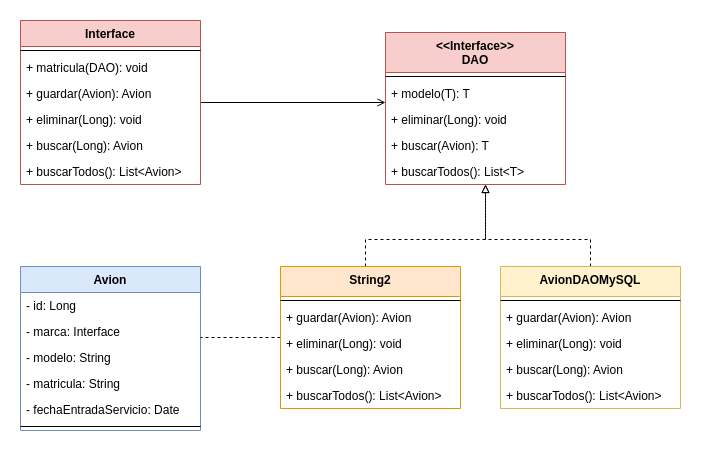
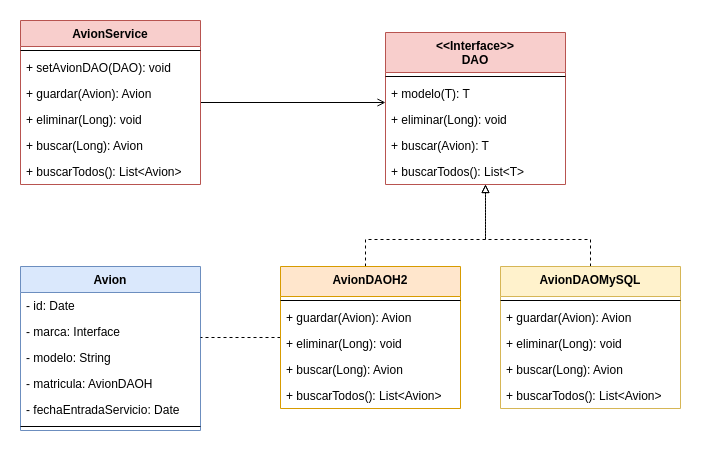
  <mxCell id="0" />
  <mxCell id="1" parent="0" />
  <mxCell id="2" value="Avion" style="swimlane;fontStyle=1;align=center;verticalAlign=top;childLayout=stackLayout;horizontal=1;startSize=26;horizontalStack=0;resizeParent=1;resizeParentMax=0;resizeLast=0;collapsible=1;marginBottom=0;fillColor=#dae8fc;strokeColor=#6c8ebf;" vertex="1" parent="1"><mxGeometry x="20" y="266" width="180" height="164" as="geometry" /></mxCell>
- <mxCell id="3" value="- id: Long" style="text;strokeColor=none;fillColor=none;align=left;verticalAlign=top;spacingLeft=4;spacingRight=4;overflow=hidden;rotatable=0;points=[[0,0.5],[1,0.5]];portConstraint=eastwest;" vertex="1" parent="2"><mxGeometry y="26" width="180" height="26" as="geometry" /></mxCell>
+ <mxCell id="3" value="- id: Date" style="text;strokeColor=none;fillColor=none;align=left;verticalAlign=top;spacingLeft=4;spacingRight=4;overflow=hidden;rotatable=0;points=[[0,0.5],[1,0.5]];portConstraint=eastwest;" vertex="1" parent="2"><mxGeometry y="26" width="180" height="26" as="geometry" /></mxCell>
  <mxCell id="4" value="- marca: Interface" style="text;strokeColor=none;fillColor=none;align=left;verticalAlign=top;spacingLeft=4;spacingRight=4;overflow=hidden;rotatable=0;points=[[0,0.5],[1,0.5]];portConstraint=eastwest;" vertex="1" parent="2"><mxGeometry y="52" width="180" height="26" as="geometry" /></mxCell>
  <mxCell id="5" value="- modelo: String" style="text;strokeColor=none;fillColor=none;align=left;verticalAlign=top;spacingLeft=4;spacingRight=4;overflow=hidden;rotatable=0;points=[[0,0.5],[1,0.5]];portConstraint=eastwest;" vertex="1" parent="2"><mxGeometry y="78" width="180" height="26" as="geometry" /></mxCell>
- <mxCell id="6" value="- matricula: String" style="text;strokeColor=none;fillColor=none;align=left;verticalAlign=top;spacingLeft=4;spacingRight=4;overflow=hidden;rotatable=0;points=[[0,0.5],[1,0.5]];portConstraint=eastwest;" vertex="1" parent="2"><mxGeometry y="104" width="180" height="26" as="geometry" /></mxCell>
+ <mxCell id="6" value="- matricula: AvionDAOH" style="text;strokeColor=none;fillColor=none;align=left;verticalAlign=top;spacingLeft=4;spacingRight=4;overflow=hidden;rotatable=0;points=[[0,0.5],[1,0.5]];portConstraint=eastwest;" vertex="1" parent="2"><mxGeometry y="104" width="180" height="26" as="geometry" /></mxCell>
  <mxCell id="7" value="- fechaEntradaServicio: Date" style="text;strokeColor=none;fillColor=none;align=left;verticalAlign=top;spacingLeft=4;spacingRight=4;overflow=hidden;rotatable=0;points=[[0,0.5],[1,0.5]];portConstraint=eastwest;" vertex="1" parent="2"><mxGeometry y="130" width="180" height="26" as="geometry" /></mxCell>
  <mxCell id="8" value="" style="line;strokeWidth=1;fillColor=none;align=left;verticalAlign=middle;spacingTop=-1;spacingLeft=3;spacingRight=3;rotatable=0;labelPosition=right;points=[];portConstraint=eastwest;" vertex="1" parent="2"><mxGeometry y="156" width="180" height="8" as="geometry" /></mxCell>
  <mxCell id="9" style="edgeStyle=orthogonalEdgeStyle;rounded=0;orthogonalLoop=1;jettySize=auto;html=1;endArrow=open;endFill=0;" edge="1" parent="1" source="10" target="17"><mxGeometry relative="1" as="geometry"><Array as="points"><mxPoint x="175" y="116" /><mxPoint x="175" y="116" /></Array></mxGeometry></mxCell>
- <mxCell id="10" value="Interface" style="swimlane;fontStyle=1;align=center;verticalAlign=top;childLayout=stackLayout;horizontal=1;startSize=26;horizontalStack=0;resizeParent=1;resizeParentMax=0;resizeLast=0;collapsible=1;marginBottom=0;fillColor=#f8cecc;strokeColor=#b85450;" vertex="1" parent="1"><mxGeometry x="20" y="20" width="180" height="164" as="geometry" /></mxCell>
+ <mxCell id="10" value="AvionService" style="swimlane;fontStyle=1;align=center;verticalAlign=top;childLayout=stackLayout;horizontal=1;startSize=26;horizontalStack=0;resizeParent=1;resizeParentMax=0;resizeLast=0;collapsible=1;marginBottom=0;fillColor=#f8cecc;strokeColor=#b85450;" vertex="1" parent="1"><mxGeometry x="20" y="20" width="180" height="164" as="geometry" /></mxCell>
  <mxCell id="11" value="" style="line;strokeWidth=1;fillColor=none;align=left;verticalAlign=middle;spacingTop=-1;spacingLeft=3;spacingRight=3;rotatable=0;labelPosition=right;points=[];portConstraint=eastwest;" vertex="1" parent="10"><mxGeometry y="26" width="180" height="8" as="geometry" /></mxCell>
- <mxCell id="12" value="+ matricula(DAO): void" style="text;strokeColor=none;fillColor=none;align=left;verticalAlign=top;spacingLeft=4;spacingRight=4;overflow=hidden;rotatable=0;points=[[0,0.5],[1,0.5]];portConstraint=eastwest;" vertex="1" parent="10"><mxGeometry y="34" width="180" height="26" as="geometry" /></mxCell>
+ <mxCell id="12" value="+ setAvionDAO(DAO): void" style="text;strokeColor=none;fillColor=none;align=left;verticalAlign=top;spacingLeft=4;spacingRight=4;overflow=hidden;rotatable=0;points=[[0,0.5],[1,0.5]];portConstraint=eastwest;" vertex="1" parent="10"><mxGeometry y="34" width="180" height="26" as="geometry" /></mxCell>
  <mxCell id="13" value="+ guardar(Avion): Avion" style="text;strokeColor=none;fillColor=none;align=left;verticalAlign=top;spacingLeft=4;spacingRight=4;overflow=hidden;rotatable=0;points=[[0,0.5],[1,0.5]];portConstraint=eastwest;" vertex="1" parent="10"><mxGeometry y="60" width="180" height="26" as="geometry" /></mxCell>
  <mxCell id="14" value="+ eliminar(Long): void" style="text;strokeColor=none;fillColor=none;align=left;verticalAlign=top;spacingLeft=4;spacingRight=4;overflow=hidden;rotatable=0;points=[[0,0.5],[1,0.5]];portConstraint=eastwest;" vertex="1" parent="10"><mxGeometry y="86" width="180" height="26" as="geometry" /></mxCell>
  <mxCell id="15" value="+ buscar(Long): Avion" style="text;strokeColor=none;fillColor=none;align=left;verticalAlign=top;spacingLeft=4;spacingRight=4;overflow=hidden;rotatable=0;points=[[0,0.5],[1,0.5]];portConstraint=eastwest;" vertex="1" parent="10"><mxGeometry y="112" width="180" height="26" as="geometry" /></mxCell>
  <mxCell id="16" value="+ buscarTodos(): List&lt;Avion&gt;" style="text;strokeColor=none;fillColor=none;align=left;verticalAlign=top;spacingLeft=4;spacingRight=4;overflow=hidden;rotatable=0;points=[[0,0.5],[1,0.5]];portConstraint=eastwest;" vertex="1" parent="10"><mxGeometry y="138" width="180" height="26" as="geometry" /></mxCell>
  <mxCell id="17" value="&lt;&lt;Interface&gt;&gt;&#10;DAO" style="swimlane;fontStyle=1;align=center;verticalAlign=top;childLayout=stackLayout;horizontal=1;startSize=40;horizontalStack=0;resizeParent=1;resizeParentMax=0;resizeLast=0;collapsible=1;marginBottom=0;fillColor=#f8cecc;strokeColor=#b85450;" vertex="1" parent="1"><mxGeometry x="385" y="32" width="180" height="152" as="geometry" /></mxCell>
  <mxCell id="18" value="" style="line;strokeWidth=1;fillColor=none;align=left;verticalAlign=middle;spacingTop=-1;spacingLeft=3;spacingRight=3;rotatable=0;labelPosition=right;points=[];portConstraint=eastwest;" vertex="1" parent="17"><mxGeometry y="40" width="180" height="8" as="geometry" /></mxCell>
  <mxCell id="19" value="+ modelo(T): T" style="text;strokeColor=none;fillColor=none;align=left;verticalAlign=top;spacingLeft=4;spacingRight=4;overflow=hidden;rotatable=0;points=[[0,0.5],[1,0.5]];portConstraint=eastwest;" vertex="1" parent="17"><mxGeometry y="48" width="180" height="26" as="geometry" /></mxCell>
  <mxCell id="20" value="+ eliminar(Long): void" style="text;strokeColor=none;fillColor=none;align=left;verticalAlign=top;spacingLeft=4;spacingRight=4;overflow=hidden;rotatable=0;points=[[0,0.5],[1,0.5]];portConstraint=eastwest;" vertex="1" parent="17"><mxGeometry y="74" width="180" height="26" as="geometry" /></mxCell>
  <mxCell id="21" value="+ buscar(Avion): T" style="text;strokeColor=none;fillColor=none;align=left;verticalAlign=top;spacingLeft=4;spacingRight=4;overflow=hidden;rotatable=0;points=[[0,0.5],[1,0.5]];portConstraint=eastwest;" vertex="1" parent="17"><mxGeometry y="100" width="180" height="26" as="geometry" /></mxCell>
  <mxCell id="22" value="+ buscarTodos(): List&lt;T&gt;" style="text;strokeColor=none;fillColor=none;align=left;verticalAlign=top;spacingLeft=4;spacingRight=4;overflow=hidden;rotatable=0;points=[[0,0.5],[1,0.5]];portConstraint=eastwest;" vertex="1" parent="17"><mxGeometry y="126" width="180" height="26" as="geometry" /></mxCell>
  <mxCell id="23" style="edgeStyle=orthogonalEdgeStyle;rounded=0;orthogonalLoop=1;jettySize=auto;html=1;endArrow=block;endFill=0;dashed=1;" edge="1" parent="1" source="25" target="17"><mxGeometry relative="1" as="geometry"><Array as="points"><mxPoint x="365" y="239" /><mxPoint x="485" y="239" /></Array></mxGeometry></mxCell>
  <mxCell id="24" style="edgeStyle=orthogonalEdgeStyle;rounded=0;orthogonalLoop=1;jettySize=auto;html=1;dashed=1;endArrow=none;endFill=0;" edge="1" parent="1" source="25" target="2"><mxGeometry relative="1" as="geometry"><Array as="points"><mxPoint x="185" y="351" /><mxPoint x="185" y="350" /></Array></mxGeometry></mxCell>
- <mxCell id="25" value="String2" style="swimlane;fontStyle=1;align=center;verticalAlign=top;childLayout=stackLayout;horizontal=1;startSize=30;horizontalStack=0;resizeParent=1;resizeParentMax=0;resizeLast=0;collapsible=1;marginBottom=0;fillColor=#ffe6cc;strokeColor=#d79b00;" vertex="1" parent="1"><mxGeometry x="280" y="266" width="180" height="142" as="geometry" /></mxCell>
+ <mxCell id="25" value="AvionDAOH2" style="swimlane;fontStyle=1;align=center;verticalAlign=top;childLayout=stackLayout;horizontal=1;startSize=30;horizontalStack=0;resizeParent=1;resizeParentMax=0;resizeLast=0;collapsible=1;marginBottom=0;fillColor=#ffe6cc;strokeColor=#d79b00;" vertex="1" parent="1"><mxGeometry x="280" y="266" width="180" height="142" as="geometry" /></mxCell>
  <mxCell id="26" value="" style="line;strokeWidth=1;fillColor=none;align=left;verticalAlign=middle;spacingTop=-1;spacingLeft=3;spacingRight=3;rotatable=0;labelPosition=right;points=[];portConstraint=eastwest;" vertex="1" parent="25"><mxGeometry y="30" width="180" height="8" as="geometry" /></mxCell>
  <mxCell id="27" value="+ guardar(Avion): Avion" style="text;strokeColor=none;fillColor=none;align=left;verticalAlign=top;spacingLeft=4;spacingRight=4;overflow=hidden;rotatable=0;points=[[0,0.5],[1,0.5]];portConstraint=eastwest;" vertex="1" parent="25"><mxGeometry y="38" width="180" height="26" as="geometry" /></mxCell>
  <mxCell id="28" value="+ eliminar(Long): void" style="text;strokeColor=none;fillColor=none;align=left;verticalAlign=top;spacingLeft=4;spacingRight=4;overflow=hidden;rotatable=0;points=[[0,0.5],[1,0.5]];portConstraint=eastwest;" vertex="1" parent="25"><mxGeometry y="64" width="180" height="26" as="geometry" /></mxCell>
  <mxCell id="29" value="+ buscar(Long): Avion" style="text;strokeColor=none;fillColor=none;align=left;verticalAlign=top;spacingLeft=4;spacingRight=4;overflow=hidden;rotatable=0;points=[[0,0.5],[1,0.5]];portConstraint=eastwest;" vertex="1" parent="25"><mxGeometry y="90" width="180" height="26" as="geometry" /></mxCell>
  <mxCell id="30" value="+ buscarTodos(): List&lt;Avion&gt;" style="text;strokeColor=none;fillColor=none;align=left;verticalAlign=top;spacingLeft=4;spacingRight=4;overflow=hidden;rotatable=0;points=[[0,0.5],[1,0.5]];portConstraint=eastwest;" vertex="1" parent="25"><mxGeometry y="116" width="180" height="26" as="geometry" /></mxCell>
  <mxCell id="31" style="edgeStyle=orthogonalEdgeStyle;rounded=0;orthogonalLoop=1;jettySize=auto;html=1;endArrow=block;endFill=0;dashed=1;" edge="1" parent="1" source="32" target="17"><mxGeometry relative="1" as="geometry"><Array as="points"><mxPoint x="590" y="239" /><mxPoint x="485" y="239" /></Array></mxGeometry></mxCell>
  <mxCell id="32" value="AvionDAOMySQL" style="swimlane;fontStyle=1;align=center;verticalAlign=top;childLayout=stackLayout;horizontal=1;startSize=30;horizontalStack=0;resizeParent=1;resizeParentMax=0;resizeLast=0;collapsible=1;marginBottom=0;fillColor=#fff2cc;strokeColor=#d6b656;" vertex="1" parent="1"><mxGeometry x="500" y="266" width="180" height="142" as="geometry" /></mxCell>
  <mxCell id="33" value="" style="line;strokeWidth=1;fillColor=none;align=left;verticalAlign=middle;spacingTop=-1;spacingLeft=3;spacingRight=3;rotatable=0;labelPosition=right;points=[];portConstraint=eastwest;" vertex="1" parent="32"><mxGeometry y="30" width="180" height="8" as="geometry" /></mxCell>
  <mxCell id="34" value="+ guardar(Avion): Avion" style="text;strokeColor=none;fillColor=none;align=left;verticalAlign=top;spacingLeft=4;spacingRight=4;overflow=hidden;rotatable=0;points=[[0,0.5],[1,0.5]];portConstraint=eastwest;" vertex="1" parent="32"><mxGeometry y="38" width="180" height="26" as="geometry" /></mxCell>
  <mxCell id="35" value="+ eliminar(Long): void" style="text;strokeColor=none;fillColor=none;align=left;verticalAlign=top;spacingLeft=4;spacingRight=4;overflow=hidden;rotatable=0;points=[[0,0.5],[1,0.5]];portConstraint=eastwest;" vertex="1" parent="32"><mxGeometry y="64" width="180" height="26" as="geometry" /></mxCell>
  <mxCell id="36" value="+ buscar(Long): Avion" style="text;strokeColor=none;fillColor=none;align=left;verticalAlign=top;spacingLeft=4;spacingRight=4;overflow=hidden;rotatable=0;points=[[0,0.5],[1,0.5]];portConstraint=eastwest;" vertex="1" parent="32"><mxGeometry y="90" width="180" height="26" as="geometry" /></mxCell>
  <mxCell id="37" value="+ buscarTodos(): List&lt;Avion&gt;" style="text;strokeColor=none;fillColor=none;align=left;verticalAlign=top;spacingLeft=4;spacingRight=4;overflow=hidden;rotatable=0;points=[[0,0.5],[1,0.5]];portConstraint=eastwest;" vertex="1" parent="32"><mxGeometry y="116" width="180" height="26" as="geometry" /></mxCell>
